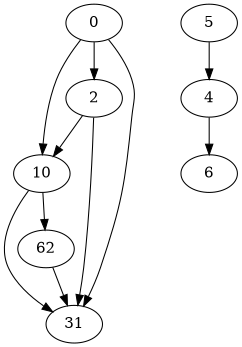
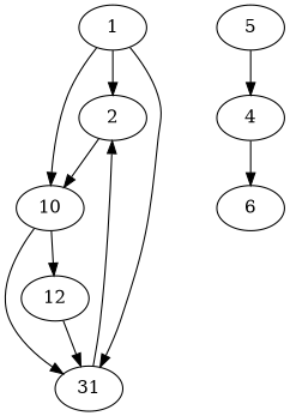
  strict digraph {
-   n1 [label=0]
+   n1 [label=1]
    n2 [label=2]
    n3 [label=10]
    n4 [label=31]
-   n5 [label=62]
+   n5 [label=12]
    n6 [label=4]
    n7 [label=6]
    n8 [label=5]
    n1 -> n2
    n1 -> n3
    n1 -> n4
    n2 -> n3
-   n2 -> n4
+   n4 -> n2
    n3 -> n4
    n3 -> n5
    n5 -> n4
    n6 -> n7
    n8 -> n6
  }
